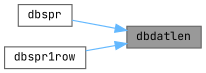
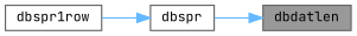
  digraph {
    fontname="JetBrains Mono"
    rankdir=RL
    node [color=grey40 fillcolor=white fontname="JetBrains Mono" fontsize=10 shape=box style=filled]
    edge [color=steelblue1 dir=back fontname="JetBrains Mono" fontsize=10 labelfontname=Helvetica labelfontsize=10 style=solid]
    n1 [color=gray40 fillcolor=grey60 fontcolor=black height=0.2 label=dbdatlen width=0.4]
    n2 [height=0.2 label=dbspr width=0.4]
    n3 [height=0.2 label=dbspr1row width=0.4]
    n1 -> n2
-   n1 -> n3
+   n2 -> n3
  }
